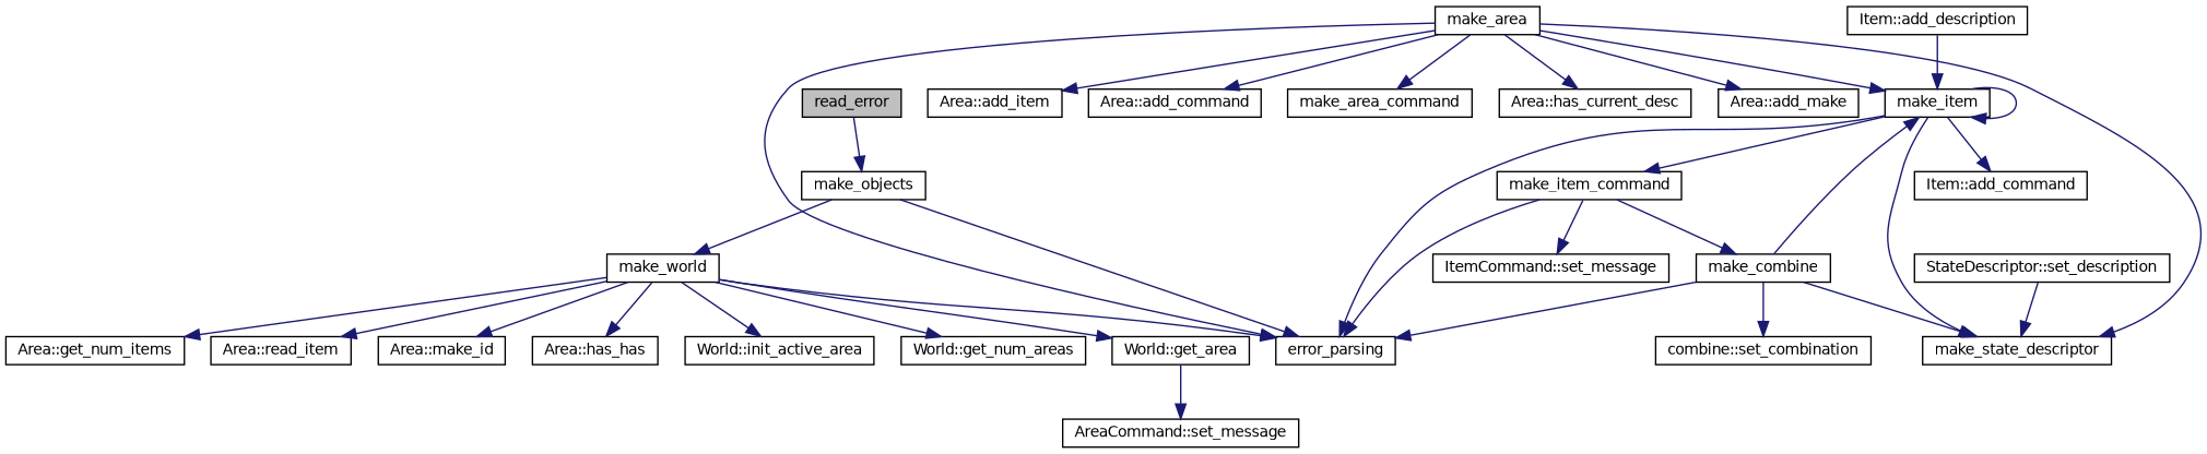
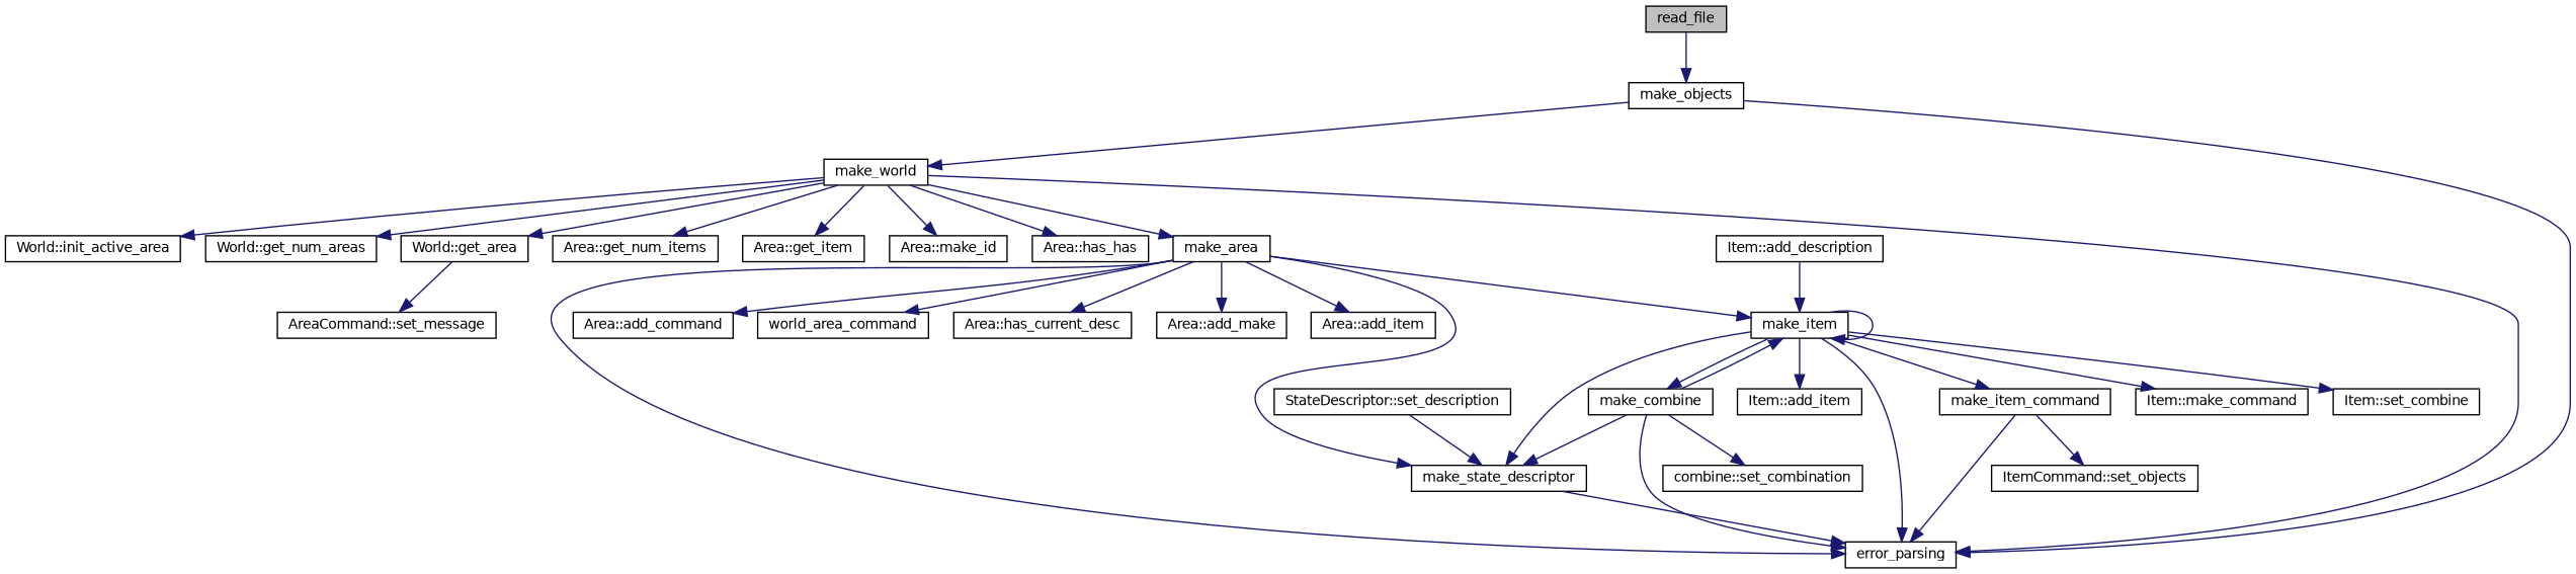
  digraph {
    rankdir=TB
    node [color=black fillcolor=white fontname=Helvetica fontsize=10 shape=record style=filled]
    edge [color=midnightblue fontname=Helvetica fontsize=10 labelfontname=Helvetica labelfontsize=10 style=solid]
-   n1 [fillcolor=grey75 fontcolor=black height=0.2 label=read_error width=0.4]
+   n1 [fillcolor=grey75 fontcolor=black height=0.2 label=read_file width=0.4]
    n2 [height=0.2 label=make_objects width=0.4]
    n3 [height=0.2 label=make_world width=0.4]
    n4 [height=0.2 label=error_parsing width=0.4]
    n5 [height=0.2 label=make_area width=0.4]
    n6 [height=0.2 label="World::init_active_area" width=0.4]
    n7 [height=0.2 label="World::get_num_areas" width=0.4]
    n8 [height=0.2 label="World::get_area" width=0.4]
    n9 [height=0.2 label="Area::get_num_items" width=0.4]
-   n10 [height=0.2 label="Area::read_item" width=0.4]
+   n10 [height=0.2 label="Area::get_item" width=0.4]
    n11 [height=0.2 label="Area::make_id" width=0.4]
    n12 [height=0.2 label="Area::has_has" width=0.4]
    n13 [height=0.2 label="Area::add_make" width=0.4]
    n14 [height=0.2 label=make_state_descriptor width=0.4]
    n15 [height=0.2 label="Area::add_item" width=0.4]
    n16 [height=0.2 label=make_item width=0.4]
    n17 [height=0.2 label="Area::add_command" width=0.4]
-   n18 [height=0.2 label=make_area_command width=0.4]
+   n18 [height=0.2 label=world_area_command width=0.4]
    n19 [height=0.2 label="Area::has_current_desc" width=0.4]
    n20 [height=0.2 label="AreaCommand::set_message" width=0.4]
-   n21 [height=0.2 label="Item::add_command" width=0.4]
+   n21 [height=0.2 label="Item::make_command" width=0.4]
    n22 [height=0.2 label=make_item_command width=0.4]
+   n23 [height=0.2 label="Item::set_combine" width=0.4]
    n24 [height=0.2 label=make_combine width=0.4]
+   n25 [height=0.2 label="Item::add_item" width=0.4]
    n26 [height=0.2 label="StateDescriptor::set_description" width=0.4]
    n27 [height=0.2 label="Item::add_description" width=0.4]
-   n28 [height=0.2 label="ItemCommand::set_message" width=0.4]
+   n28 [height=0.2 label="ItemCommand::set_objects" width=0.4]
    n29 [height=0.2 label="combine::set_combination" width=0.4]
    n1 -> n2
    n2 -> n3
    n2 -> n4
    n3 -> n4
+   n3 -> n5
    n3 -> n6
    n3 -> n7
    n3 -> n8
    n3 -> n9
    n3 -> n10
    n3 -> n11
    n3 -> n12
    n5 -> n4
    n5 -> n13
    n5 -> n14
    n5 -> n15
    n5 -> n16
    n5 -> n17
    n5 -> n18
    n5 -> n19
    n8 -> n20
+   n14 -> n4
    n16 -> n4
    n16 -> n14
    n16 -> n16
    n16 -> n21
    n16 -> n22
-   n22 -> n24
+   n16 -> n23
+   n16 -> n24
+   n16 -> n25
    n22 -> n4
    n22 -> n28
    n24 -> n4
    n24 -> n14
    n24 -> n16
    n24 -> n29
    n26 -> n14
    n27 -> n16
  }
